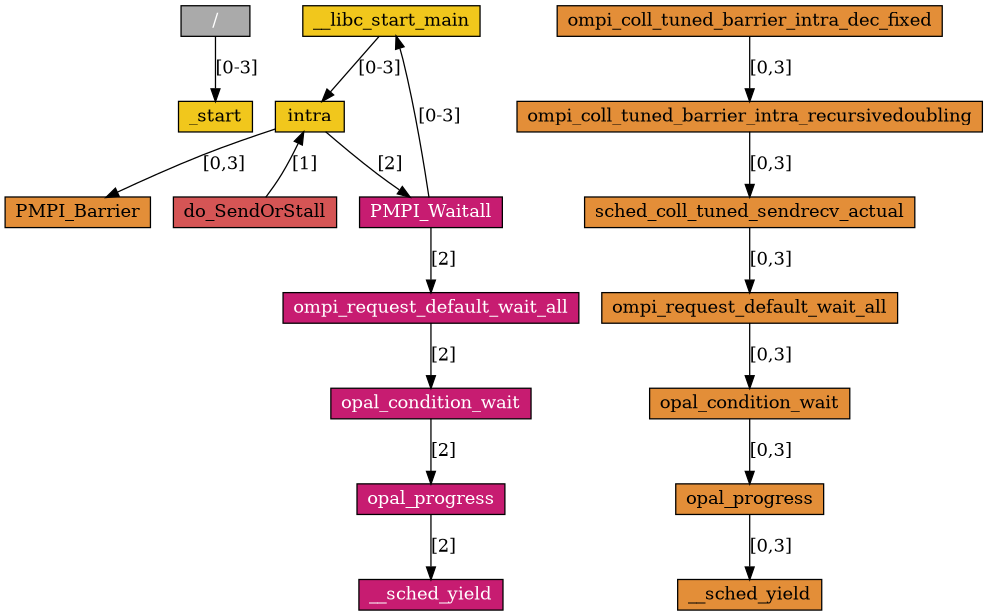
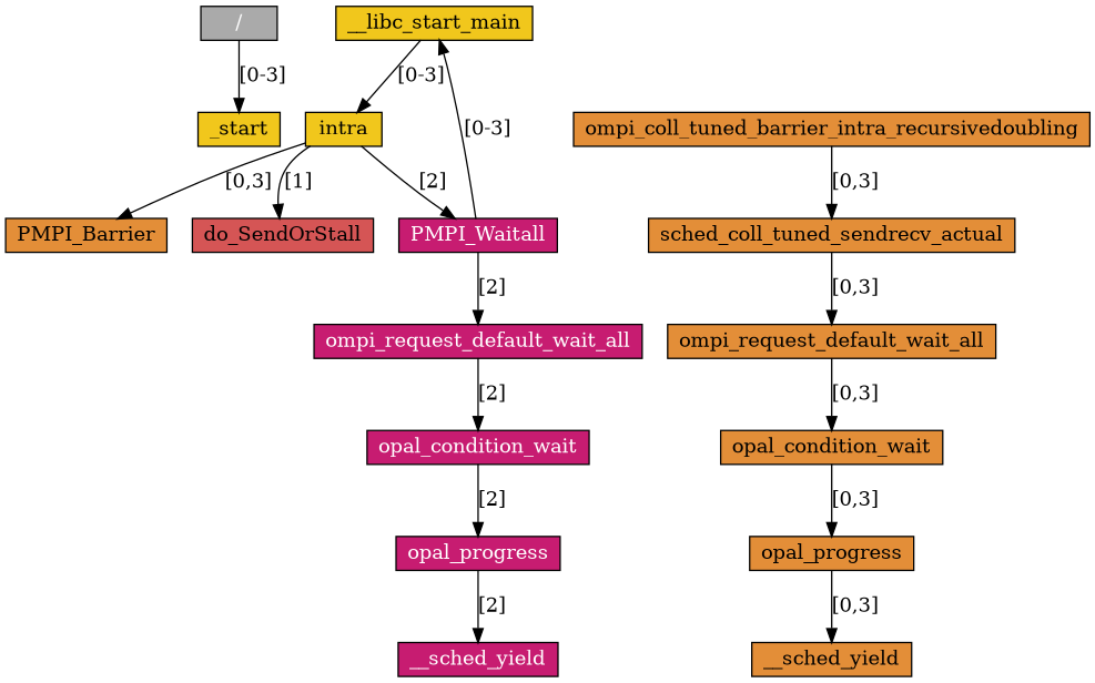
  digraph {
    node [fillcolor="#e38e38" fontcolor="#000000" labeljust=c shape=record style=filled]
    n1 [fillcolor="#AAAAAA" fontcolor="#FFFFFF" height=0.2 label="/"]
    n2 [fillcolor="#f1c71c" height=0.2 label=_start]
    n3 [fillcolor="#f1c71c" height=0.2 label=__libc_start_main]
    n4 [fillcolor="#f1c71c" height=0.2 label=intra]
    n5 [height=0.2 label=PMPI_Barrier]
    n6 [fillcolor="#d55555" height=0.2 label=do_SendOrStall]
    n7 [fillcolor="#c71c71" fontcolor="#FFFFFF" height=0.2 label=PMPI_Waitall]
    n8 [fillcolor="#c71c71" fontcolor="#FFFFFF" height=0.2 label=ompi_request_default_wait_all]
-   n9 [height=0.2 label=ompi_coll_tuned_barrier_intra_dec_fixed]
    n10 [height=0.2 label=ompi_coll_tuned_barrier_intra_recursivedoubling]
    n11 [height=0.2 label=sched_coll_tuned_sendrecv_actual]
    n12 [height=0.2 label=ompi_request_default_wait_all]
    n13 [height=0.2 label=opal_condition_wait]
    n14 [height=0.2 label=opal_progress]
    n15 [height=0.2 label=__sched_yield]
    n16 [fillcolor="#c71c71" fontcolor="#FFFFFF" height=0.2 label=opal_condition_wait]
    n17 [fillcolor="#c71c71" fontcolor="#FFFFFF" height=0.2 label=opal_progress]
    n18 [fillcolor="#c71c71" fontcolor="#FFFFFF" height=0.2 label=__sched_yield]
    n1 -> n2 [label="[0-3]"]
    n3 -> n4 [label="[0-3]"]
    n4 -> n5 [label="[0,3]"]
-   n6 -> n4 [label="[1]"]
+   n4 -> n6 [label="[1]"]
    n4 -> n7 [label="[2]"]
    n7 -> n3 [label="[0-3]"]
    n7 -> n8 [label="[2]"]
    n8 -> n16 [label="[2]"]
-   n9 -> n10 [label="[0,3]"]
    n10 -> n11 [label="[0,3]"]
    n11 -> n12 [label="[0,3]"]
    n12 -> n13 [label="[0,3]"]
    n13 -> n14 [label="[0,3]"]
    n14 -> n15 [label="[0,3]"]
    n16 -> n17 [label="[2]"]
    n17 -> n18 [label="[2]"]
  }
